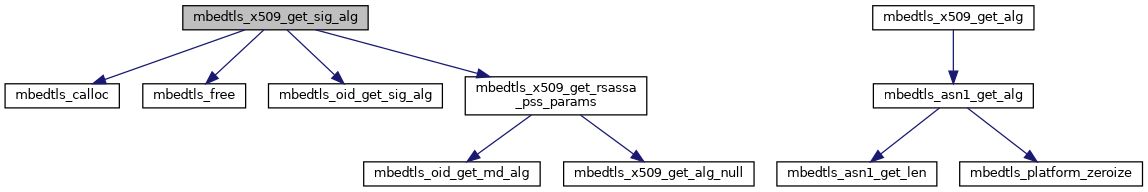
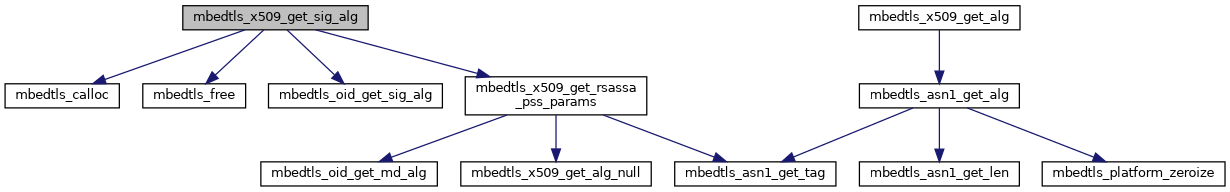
  digraph {
    rankdir=TB
    node [color=black fillcolor=white fontname=Helvetica fontsize=10 shape=record style=filled]
    edge [color=midnightblue fontname=Helvetica fontsize=10 labelfontname=Helvetica labelfontsize=10 style=solid]
    n1 [fillcolor=grey75 fontcolor=black height=0.2 label=mbedtls_x509_get_sig_alg width=0.4]
    n2 [height=0.2 label=mbedtls_calloc width=0.4]
    n3 [height=0.2 label=mbedtls_free width=0.4]
    n4 [height=0.2 label=mbedtls_oid_get_sig_alg width=0.4]
    n5 [height=0.2 label="mbedtls_x509_get_rsassa\l_pss_params" width=0.4]
+   n6 [height=0.2 label=mbedtls_asn1_get_tag width=0.4]
    n7 [height=0.2 label=mbedtls_oid_get_md_alg width=0.4]
    n8 [height=0.2 label=mbedtls_x509_get_alg_null width=0.4]
    n9 [height=0.2 label=mbedtls_x509_get_alg width=0.4]
    n10 [height=0.2 label=mbedtls_asn1_get_alg width=0.4]
    n11 [height=0.2 label=mbedtls_asn1_get_len width=0.4]
    n12 [height=0.2 label=mbedtls_platform_zeroize width=0.4]
    n1 -> n2
    n1 -> n3
    n1 -> n4
    n1 -> n5
+   n5 -> n6
    n5 -> n7
    n5 -> n8
    n9 -> n10
+   n10 -> n6
    n10 -> n11
    n10 -> n12
  }
